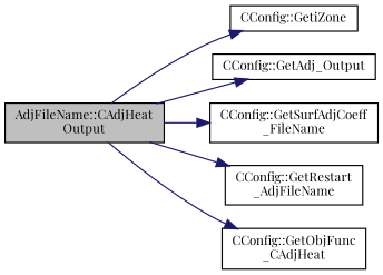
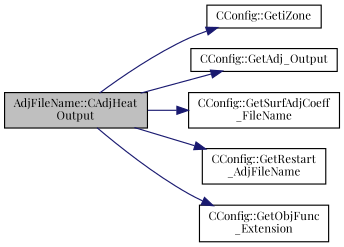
  digraph {
    fontname="Playfair Display"
    rankdir=LR
    node [color=black fillcolor=white fontname="Playfair Display" fontsize=10 shape=record style=filled]
    edge [color=midnightblue fontname="Playfair Display" fontsize=10 labelfontname=Helvetica labelfontsize=10 style=solid]
    n1 [fillcolor=grey75 fontcolor=black height=0.2 label="AdjFileName::CAdjHeat\lOutput" width=0.4]
    n2 [height=0.2 label="CConfig::GetiZone" width=0.4]
    n3 [height=0.2 label="CConfig::GetAdj_Output" width=0.4]
    n4 [height=0.2 label="CConfig::GetSurfAdjCoeff\l_FileName" width=0.4]
    n5 [height=0.2 label="CConfig::GetRestart\l_AdjFileName" width=0.4]
-   n6 [height=0.2 label="CConfig::GetObjFunc\l_CAdjHeat" width=0.4]
+   n6 [height=0.2 label="CConfig::GetObjFunc\l_Extension" width=0.4]
    n1 -> n2
    n1 -> n3
    n1 -> n4
    n1 -> n5
    n1 -> n6
  }
